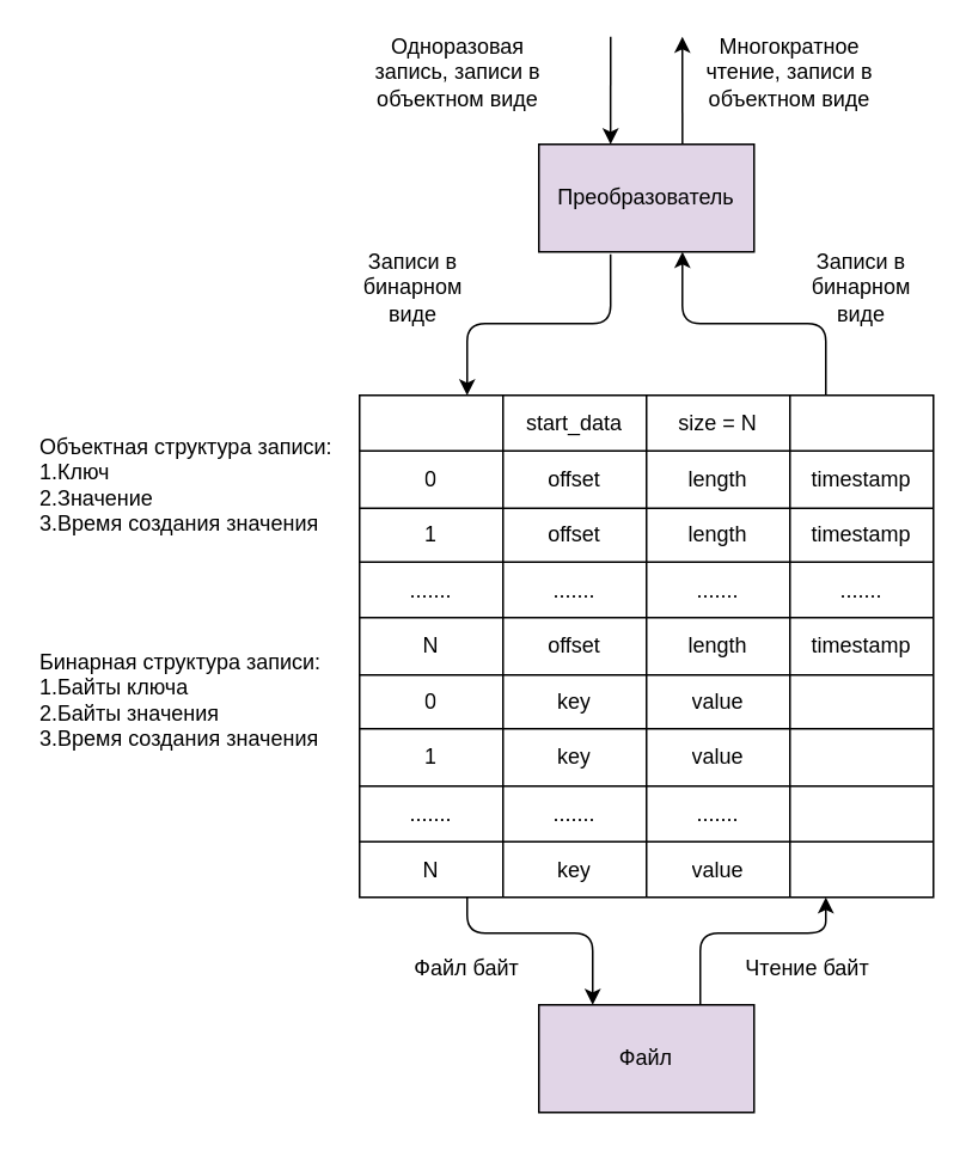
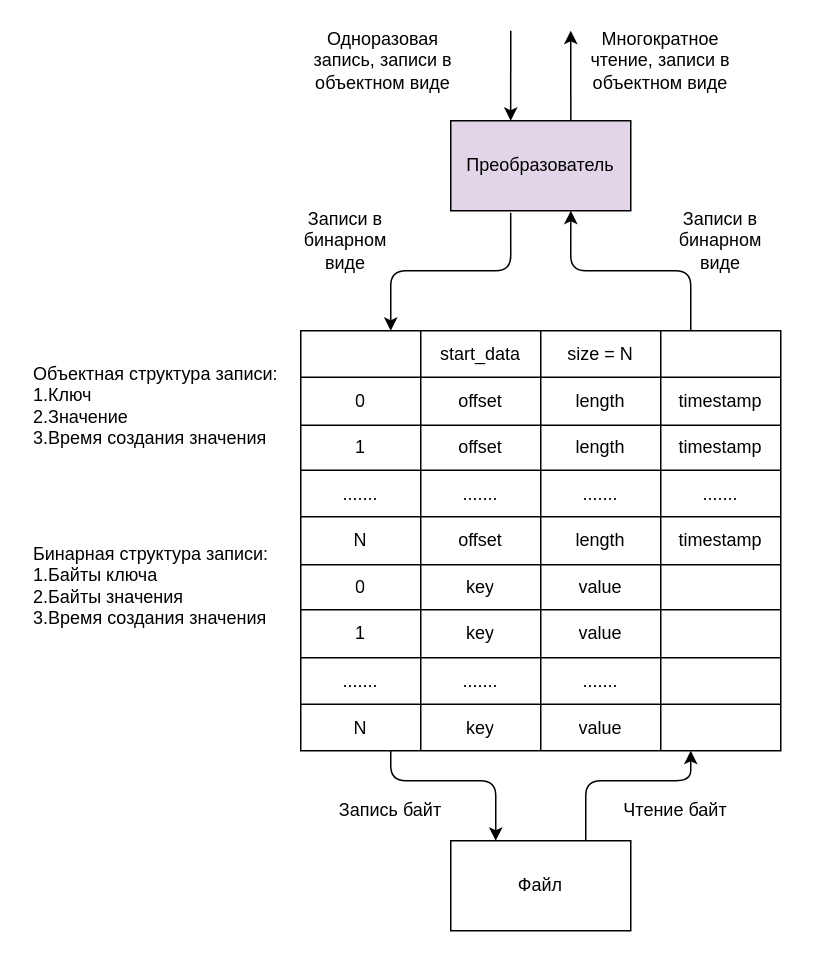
  <mxCell id="0" />
  <mxCell id="1" parent="0" />
  <mxCell id="2" value="Преобразователь" style="rounded=0;whiteSpace=wrap;html=1;fillColor=#e1d5e7;" vertex="1" parent="1"><mxGeometry x="300" y="80" width="120" height="60" as="geometry" /></mxCell>
- <mxCell id="3" value="Файл" style="rounded=0;whiteSpace=wrap;html=1;fillColor=#e1d5e7;" vertex="1" parent="1"><mxGeometry x="300" y="560" width="120" height="60" as="geometry" /></mxCell>
+ <mxCell id="3" value="Файл" style="rounded=0;whiteSpace=wrap;html=1;" vertex="1" parent="1"><mxGeometry x="300" y="560" width="120" height="60" as="geometry" /></mxCell>
  <mxCell id="4" value="" style="endArrow=classic;html=1;entryX=0.333;entryY=0;entryDx=0;entryDy=0;entryPerimeter=0;" edge="1" parent="1" target="2"><mxGeometry width="50" height="50" relative="1" as="geometry"><mxPoint x="340" y="20" as="sourcePoint" /><mxPoint x="360" y="170" as="targetPoint" /></mxGeometry></mxCell>
  <mxCell id="5" value="" style="endArrow=classic;html=1;exitX=0.667;exitY=0;exitDx=0;exitDy=0;exitPerimeter=0;" edge="1" parent="1" source="2"><mxGeometry width="50" height="50" relative="1" as="geometry"><mxPoint x="350" y="30" as="sourcePoint" /><mxPoint x="380" y="20" as="targetPoint" /></mxGeometry></mxCell>
  <mxCell id="6" value="Одноразовая запись, записи в объектном виде" style="text;html=1;strokeColor=none;fillColor=none;align=center;verticalAlign=middle;whiteSpace=wrap;rounded=0;" vertex="1" parent="1"><mxGeometry x="200" y="20" width="110" height="40" as="geometry" /></mxCell>
  <mxCell id="7" value="Многократное чтение, записи в объектном виде" style="text;html=1;strokeColor=none;fillColor=none;align=center;verticalAlign=middle;whiteSpace=wrap;rounded=0;" vertex="1" parent="1"><mxGeometry x="390" y="20" width="100" height="40" as="geometry" /></mxCell>
  <mxCell id="8" value="" style="endArrow=classic;html=1;entryX=0.667;entryY=1;entryDx=0;entryDy=0;entryPerimeter=0;" edge="1" parent="1" target="2"><mxGeometry width="50" height="50" relative="1" as="geometry"><mxPoint x="460" y="220" as="sourcePoint" /><mxPoint x="380" y="150" as="targetPoint" /><Array as="points"><mxPoint x="460" y="180" /><mxPoint x="380" y="180" /></Array></mxGeometry></mxCell>
  <mxCell id="9" value="" style="endArrow=classic;html=1;exitX=0.333;exitY=1.023;exitDx=0;exitDy=0;exitPerimeter=0;" edge="1" parent="1" source="2"><mxGeometry width="50" height="50" relative="1" as="geometry"><mxPoint x="340" y="160" as="sourcePoint" /><mxPoint x="260" y="220" as="targetPoint" /><Array as="points"><mxPoint x="340" y="180" /><mxPoint x="260" y="180" /></Array></mxGeometry></mxCell>
  <mxCell id="10" value="Бинарная структура записи:&lt;br&gt;1.Байты ключа&lt;br&gt;2.Байты значения&lt;br&gt;3.Время создания значения" style="text;html=1;strokeColor=none;fillColor=none;align=left;verticalAlign=middle;whiteSpace=wrap;rounded=0;" vertex="1" parent="1"><mxGeometry x="20" y="360" width="160" height="60" as="geometry" /></mxCell>
  <mxCell id="11" value="Записи в бинарном виде" style="text;html=1;strokeColor=none;fillColor=none;align=center;verticalAlign=middle;whiteSpace=wrap;rounded=0;" vertex="1" parent="1"><mxGeometry x="190" y="150" width="80" height="20" as="geometry" /></mxCell>
  <mxCell id="12" value="Записи в бинарном виде" style="text;html=1;strokeColor=none;fillColor=none;align=center;verticalAlign=middle;whiteSpace=wrap;rounded=0;" vertex="1" parent="1"><mxGeometry x="440" y="150" width="80" height="20" as="geometry" /></mxCell>
  <mxCell id="13" value="Объектная структура записи:&lt;br&gt;1.Ключ&lt;br&gt;2.Значение&lt;br&gt;3.Время создания значения" style="text;html=1;strokeColor=none;fillColor=none;align=left;verticalAlign=middle;whiteSpace=wrap;rounded=0;" vertex="1" parent="1"><mxGeometry x="20" y="240" width="170" height="60" as="geometry" /></mxCell>
  <mxCell id="14" value="" style="endArrow=classic;html=1;entryX=0.25;entryY=0;entryDx=0;entryDy=0;" edge="1" parent="1" target="3"><mxGeometry width="50" height="50" relative="1" as="geometry"><mxPoint x="260" y="500" as="sourcePoint" /><mxPoint x="310" y="370" as="targetPoint" /><Array as="points"><mxPoint x="260" y="520" /><mxPoint x="330" y="520" /></Array></mxGeometry></mxCell>
  <mxCell id="15" value="" style="endArrow=classic;html=1;entryX=0.75;entryY=0;entryDx=0;entryDy=0;exitX=0.75;exitY=0;exitDx=0;exitDy=0;" edge="1" parent="1" source="3"><mxGeometry width="50" height="50" relative="1" as="geometry"><mxPoint x="340" y="570" as="sourcePoint" /><mxPoint x="460" y="500" as="targetPoint" /><Array as="points"><mxPoint x="390" y="520" /><mxPoint x="460" y="520" /></Array></mxGeometry></mxCell>
- <mxCell id="16" value="Файл байт" style="text;html=1;strokeColor=none;fillColor=none;align=center;verticalAlign=middle;whiteSpace=wrap;rounded=0;" vertex="1" parent="1"><mxGeometry x="220" y="530" width="80" height="20" as="geometry" /></mxCell>
+ <mxCell id="16" value="Запись байт" style="text;html=1;strokeColor=none;fillColor=none;align=center;verticalAlign=middle;whiteSpace=wrap;rounded=0;" vertex="1" parent="1"><mxGeometry x="220" y="530" width="80" height="20" as="geometry" /></mxCell>
  <mxCell id="17" value="Чтение байт" style="text;html=1;strokeColor=none;fillColor=none;align=center;verticalAlign=middle;whiteSpace=wrap;rounded=0;" vertex="1" parent="1"><mxGeometry x="410" y="530" width="80" height="20" as="geometry" /></mxCell>
  <mxCell id="18" value="" style="shape=table;html=1;whiteSpace=wrap;startSize=0;container=1;collapsible=0;childLayout=tableLayout;" vertex="1" parent="1"><mxGeometry x="200" y="220" width="320" height="280" as="geometry" /></mxCell>
  <mxCell id="19" value="" style="shape=partialRectangle;html=1;whiteSpace=wrap;collapsible=0;dropTarget=0;pointerEvents=0;fillColor=none;top=0;left=0;bottom=0;right=0;points=[[0,0.5],[1,0.5]];portConstraint=eastwest;" vertex="1" parent="18"><mxGeometry width="320" height="31" as="geometry" /></mxCell>
  <mxCell id="20" style="shape=partialRectangle;html=1;whiteSpace=wrap;connectable=0;fillColor=none;top=0;left=0;bottom=0;right=0;overflow=hidden;" vertex="1" parent="19"><mxGeometry width="80" height="31" as="geometry" /></mxCell>
  <mxCell id="21" value="&lt;span style=&quot;background-color: rgb(255 , 255 , 255)&quot;&gt;start_data&lt;/span&gt;" style="shape=partialRectangle;html=1;whiteSpace=wrap;connectable=0;fillColor=none;top=0;left=0;bottom=0;right=0;overflow=hidden;" vertex="1" parent="19"><mxGeometry x="80" width="80" height="31" as="geometry" /></mxCell>
  <mxCell id="22" value="&lt;span style=&quot;background-color: rgb(255 , 255 , 255)&quot;&gt;size = N&lt;/span&gt;" style="shape=partialRectangle;html=1;whiteSpace=wrap;connectable=0;fillColor=none;top=0;left=0;bottom=0;right=0;overflow=hidden;" vertex="1" parent="19"><mxGeometry x="160" width="80" height="31" as="geometry" /></mxCell>
  <mxCell id="23" value="" style="shape=partialRectangle;html=1;whiteSpace=wrap;connectable=0;fillColor=none;top=0;left=0;bottom=0;right=0;overflow=hidden;" vertex="1" parent="19"><mxGeometry x="240" width="80" height="31" as="geometry" /></mxCell>
  <mxCell id="24" value="" style="shape=partialRectangle;html=1;whiteSpace=wrap;collapsible=0;dropTarget=0;pointerEvents=0;fillColor=none;top=0;left=0;bottom=0;right=0;points=[[0,0.5],[1,0.5]];portConstraint=eastwest;" vertex="1" parent="18"><mxGeometry y="31" width="320" height="32" as="geometry" /></mxCell>
  <mxCell id="25" value="0" style="shape=partialRectangle;html=1;whiteSpace=wrap;connectable=0;fillColor=none;top=0;left=0;bottom=0;right=0;overflow=hidden;" vertex="1" parent="24"><mxGeometry width="80" height="32" as="geometry" /></mxCell>
  <mxCell id="26" value="offset" style="shape=partialRectangle;html=1;whiteSpace=wrap;connectable=0;fillColor=none;top=0;left=0;bottom=0;right=0;overflow=hidden;" vertex="1" parent="24"><mxGeometry x="80" width="80" height="32" as="geometry" /></mxCell>
  <mxCell id="27" value="length" style="shape=partialRectangle;html=1;whiteSpace=wrap;connectable=0;fillColor=none;top=0;left=0;bottom=0;right=0;overflow=hidden;" vertex="1" parent="24"><mxGeometry x="160" width="80" height="32" as="geometry" /></mxCell>
  <mxCell id="28" value="timestamp" style="shape=partialRectangle;html=1;whiteSpace=wrap;connectable=0;fillColor=none;top=0;left=0;bottom=0;right=0;overflow=hidden;" vertex="1" parent="24"><mxGeometry x="240" width="80" height="32" as="geometry" /></mxCell>
  <mxCell id="29" value="" style="shape=partialRectangle;html=1;whiteSpace=wrap;collapsible=0;dropTarget=0;pointerEvents=0;fillColor=none;top=0;left=0;bottom=0;right=0;points=[[0,0.5],[1,0.5]];portConstraint=eastwest;" vertex="1" parent="18"><mxGeometry y="63" width="320" height="30" as="geometry" /></mxCell>
  <mxCell id="30" value="1" style="shape=partialRectangle;html=1;whiteSpace=wrap;connectable=0;fillColor=none;top=0;left=0;bottom=0;right=0;overflow=hidden;" vertex="1" parent="29"><mxGeometry width="80" height="30" as="geometry" /></mxCell>
  <mxCell id="31" value="&lt;span&gt;offset&lt;/span&gt;" style="shape=partialRectangle;html=1;whiteSpace=wrap;connectable=0;fillColor=none;top=0;left=0;bottom=0;right=0;overflow=hidden;" vertex="1" parent="29"><mxGeometry x="80" width="80" height="30" as="geometry" /></mxCell>
  <mxCell id="32" value="&lt;span&gt;length&lt;/span&gt;" style="shape=partialRectangle;html=1;whiteSpace=wrap;connectable=0;fillColor=none;top=0;left=0;bottom=0;right=0;overflow=hidden;" vertex="1" parent="29"><mxGeometry x="160" width="80" height="30" as="geometry" /></mxCell>
  <mxCell id="33" value="&lt;span&gt;timestamp&lt;/span&gt;" style="shape=partialRectangle;html=1;whiteSpace=wrap;connectable=0;fillColor=none;top=0;left=0;bottom=0;right=0;overflow=hidden;" vertex="1" parent="29"><mxGeometry x="240" width="80" height="30" as="geometry" /></mxCell>
  <mxCell id="34" style="shape=partialRectangle;html=1;whiteSpace=wrap;collapsible=0;dropTarget=0;pointerEvents=0;fillColor=none;top=0;left=0;bottom=0;right=0;points=[[0,0.5],[1,0.5]];portConstraint=eastwest;" vertex="1" parent="18"><mxGeometry y="93" width="320" height="31" as="geometry" /></mxCell>
  <mxCell id="35" value="......." style="shape=partialRectangle;html=1;whiteSpace=wrap;connectable=0;fillColor=none;top=0;left=0;bottom=0;right=0;overflow=hidden;" vertex="1" parent="34"><mxGeometry width="80" height="31" as="geometry" /></mxCell>
  <mxCell id="36" value="&lt;span&gt;.......&lt;/span&gt;" style="shape=partialRectangle;html=1;whiteSpace=wrap;connectable=0;fillColor=none;top=0;left=0;bottom=0;right=0;overflow=hidden;" vertex="1" parent="34"><mxGeometry x="80" width="80" height="31" as="geometry" /></mxCell>
  <mxCell id="37" value="&lt;span&gt;.......&lt;/span&gt;" style="shape=partialRectangle;html=1;whiteSpace=wrap;connectable=0;fillColor=none;top=0;left=0;bottom=0;right=0;overflow=hidden;" vertex="1" parent="34"><mxGeometry x="160" width="80" height="31" as="geometry" /></mxCell>
  <mxCell id="38" value="&lt;span&gt;.......&lt;/span&gt;" style="shape=partialRectangle;html=1;whiteSpace=wrap;connectable=0;fillColor=none;top=0;left=0;bottom=0;right=0;overflow=hidden;" vertex="1" parent="34"><mxGeometry x="240" width="80" height="31" as="geometry" /></mxCell>
  <mxCell id="39" style="shape=partialRectangle;html=1;whiteSpace=wrap;collapsible=0;dropTarget=0;pointerEvents=0;fillColor=none;top=0;left=0;bottom=0;right=0;points=[[0,0.5],[1,0.5]];portConstraint=eastwest;" vertex="1" parent="18"><mxGeometry y="124" width="320" height="32" as="geometry" /></mxCell>
  <mxCell id="40" value="N" style="shape=partialRectangle;html=1;whiteSpace=wrap;connectable=0;fillColor=none;top=0;left=0;bottom=0;right=0;overflow=hidden;" vertex="1" parent="39"><mxGeometry width="80" height="32" as="geometry" /></mxCell>
  <mxCell id="41" value="&lt;span&gt;offset&lt;/span&gt;" style="shape=partialRectangle;html=1;whiteSpace=wrap;connectable=0;fillColor=none;top=0;left=0;bottom=0;right=0;overflow=hidden;" vertex="1" parent="39"><mxGeometry x="80" width="80" height="32" as="geometry" /></mxCell>
  <mxCell id="42" value="&lt;span&gt;length&lt;/span&gt;" style="shape=partialRectangle;html=1;whiteSpace=wrap;connectable=0;fillColor=none;top=0;left=0;bottom=0;right=0;overflow=hidden;" vertex="1" parent="39"><mxGeometry x="160" width="80" height="32" as="geometry" /></mxCell>
  <mxCell id="43" value="&lt;span&gt;timestamp&lt;/span&gt;" style="shape=partialRectangle;html=1;whiteSpace=wrap;connectable=0;fillColor=none;top=0;left=0;bottom=0;right=0;overflow=hidden;" vertex="1" parent="39"><mxGeometry x="240" width="80" height="32" as="geometry" /></mxCell>
  <mxCell id="44" style="shape=partialRectangle;html=1;whiteSpace=wrap;collapsible=0;dropTarget=0;pointerEvents=0;fillColor=none;top=0;left=0;bottom=0;right=0;points=[[0,0.5],[1,0.5]];portConstraint=eastwest;" vertex="1" parent="18"><mxGeometry y="156" width="320" height="30" as="geometry" /></mxCell>
  <mxCell id="45" value="0" style="shape=partialRectangle;html=1;whiteSpace=wrap;connectable=0;fillColor=none;top=0;left=0;bottom=0;right=0;overflow=hidden;" vertex="1" parent="44"><mxGeometry width="80" height="30" as="geometry" /></mxCell>
  <mxCell id="46" value="key" style="shape=partialRectangle;html=1;whiteSpace=wrap;connectable=0;fillColor=none;top=0;left=0;bottom=0;right=0;overflow=hidden;" vertex="1" parent="44"><mxGeometry x="80" width="80" height="30" as="geometry" /></mxCell>
  <mxCell id="47" value="value" style="shape=partialRectangle;html=1;whiteSpace=wrap;connectable=0;fillColor=none;top=0;left=0;bottom=0;right=0;overflow=hidden;" vertex="1" parent="44"><mxGeometry x="160" width="80" height="30" as="geometry" /></mxCell>
  <mxCell id="48" style="shape=partialRectangle;html=1;whiteSpace=wrap;connectable=0;fillColor=none;top=0;left=0;bottom=0;right=0;overflow=hidden;" vertex="1" parent="44"><mxGeometry x="240" width="80" height="30" as="geometry" /></mxCell>
  <mxCell id="49" style="shape=partialRectangle;html=1;whiteSpace=wrap;collapsible=0;dropTarget=0;pointerEvents=0;fillColor=none;top=0;left=0;bottom=0;right=0;points=[[0,0.5],[1,0.5]];portConstraint=eastwest;" vertex="1" parent="18"><mxGeometry y="186" width="320" height="32" as="geometry" /></mxCell>
  <mxCell id="50" value="1" style="shape=partialRectangle;html=1;whiteSpace=wrap;connectable=0;fillColor=none;top=0;left=0;bottom=0;right=0;overflow=hidden;" vertex="1" parent="49"><mxGeometry width="80" height="32" as="geometry" /></mxCell>
  <mxCell id="51" value="key" style="shape=partialRectangle;html=1;whiteSpace=wrap;connectable=0;fillColor=none;top=0;left=0;bottom=0;right=0;overflow=hidden;" vertex="1" parent="49"><mxGeometry x="80" width="80" height="32" as="geometry" /></mxCell>
  <mxCell id="52" value="value" style="shape=partialRectangle;html=1;whiteSpace=wrap;connectable=0;fillColor=none;top=0;left=0;bottom=0;right=0;overflow=hidden;" vertex="1" parent="49"><mxGeometry x="160" width="80" height="32" as="geometry" /></mxCell>
  <mxCell id="53" style="shape=partialRectangle;html=1;whiteSpace=wrap;connectable=0;fillColor=none;top=0;left=0;bottom=0;right=0;overflow=hidden;" vertex="1" parent="49"><mxGeometry x="240" width="80" height="32" as="geometry" /></mxCell>
  <mxCell id="54" style="shape=partialRectangle;html=1;whiteSpace=wrap;collapsible=0;dropTarget=0;pointerEvents=0;fillColor=none;top=0;left=0;bottom=0;right=0;points=[[0,0.5],[1,0.5]];portConstraint=eastwest;" vertex="1" parent="18"><mxGeometry y="218" width="320" height="31" as="geometry" /></mxCell>
  <mxCell id="55" value="&lt;span&gt;.......&lt;/span&gt;" style="shape=partialRectangle;html=1;whiteSpace=wrap;connectable=0;fillColor=none;top=0;left=0;bottom=0;right=0;overflow=hidden;" vertex="1" parent="54"><mxGeometry width="80" height="31" as="geometry" /></mxCell>
  <mxCell id="56" value="......." style="shape=partialRectangle;html=1;whiteSpace=wrap;connectable=0;fillColor=none;top=0;left=0;bottom=0;right=0;overflow=hidden;" vertex="1" parent="54"><mxGeometry x="80" width="80" height="31" as="geometry" /></mxCell>
  <mxCell id="57" value="......." style="shape=partialRectangle;html=1;whiteSpace=wrap;connectable=0;fillColor=none;top=0;left=0;bottom=0;right=0;overflow=hidden;" vertex="1" parent="54"><mxGeometry x="160" width="80" height="31" as="geometry" /></mxCell>
  <mxCell id="58" style="shape=partialRectangle;html=1;whiteSpace=wrap;connectable=0;fillColor=none;top=0;left=0;bottom=0;right=0;overflow=hidden;" vertex="1" parent="54"><mxGeometry x="240" width="80" height="31" as="geometry" /></mxCell>
  <mxCell id="59" style="shape=partialRectangle;html=1;whiteSpace=wrap;collapsible=0;dropTarget=0;pointerEvents=0;fillColor=none;top=0;left=0;bottom=0;right=0;points=[[0,0.5],[1,0.5]];portConstraint=eastwest;" vertex="1" parent="18"><mxGeometry y="249" width="320" height="31" as="geometry" /></mxCell>
  <mxCell id="60" value="N" style="shape=partialRectangle;html=1;whiteSpace=wrap;connectable=0;fillColor=none;top=0;left=0;bottom=0;right=0;overflow=hidden;" vertex="1" parent="59"><mxGeometry width="80" height="31" as="geometry" /></mxCell>
  <mxCell id="61" value="&lt;span&gt;key&lt;/span&gt;" style="shape=partialRectangle;html=1;whiteSpace=wrap;connectable=0;fillColor=none;top=0;left=0;bottom=0;right=0;overflow=hidden;" vertex="1" parent="59"><mxGeometry x="80" width="80" height="31" as="geometry" /></mxCell>
  <mxCell id="62" value="&lt;span&gt;value&lt;/span&gt;" style="shape=partialRectangle;html=1;whiteSpace=wrap;connectable=0;fillColor=none;top=0;left=0;bottom=0;right=0;overflow=hidden;" vertex="1" parent="59"><mxGeometry x="160" width="80" height="31" as="geometry" /></mxCell>
  <mxCell id="63" style="shape=partialRectangle;html=1;whiteSpace=wrap;connectable=0;fillColor=none;top=0;left=0;bottom=0;right=0;overflow=hidden;" vertex="1" parent="59"><mxGeometry x="240" width="80" height="31" as="geometry" /></mxCell>
